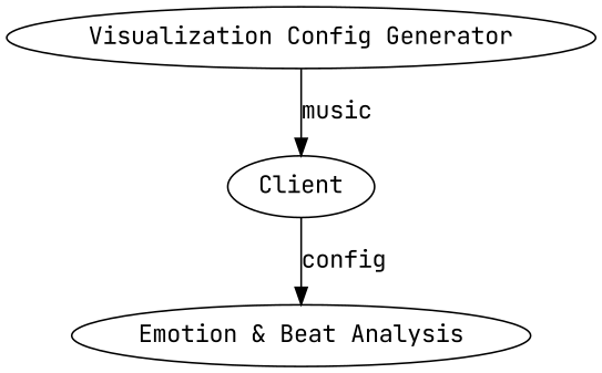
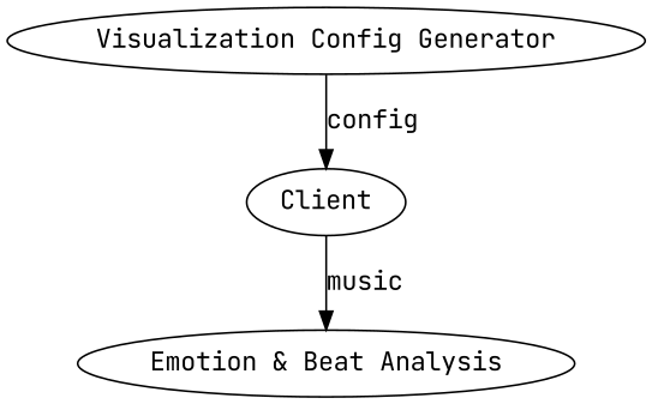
  digraph {
    fontname="JetBrains Mono"
    node [fontname="JetBrains Mono"]
    edge [fontname="JetBrains Mono"]
    n1 [label="Emotion & Beat Analysis"]
    n2 [label="Visualization Config Generator"]
    n3 [label=Client]
-   n2 -> n3 [label=music]
-   n3 -> n1 [label=config]
+   n2 -> n3 [label=config]
+   n3 -> n1 [label=music]
  }
